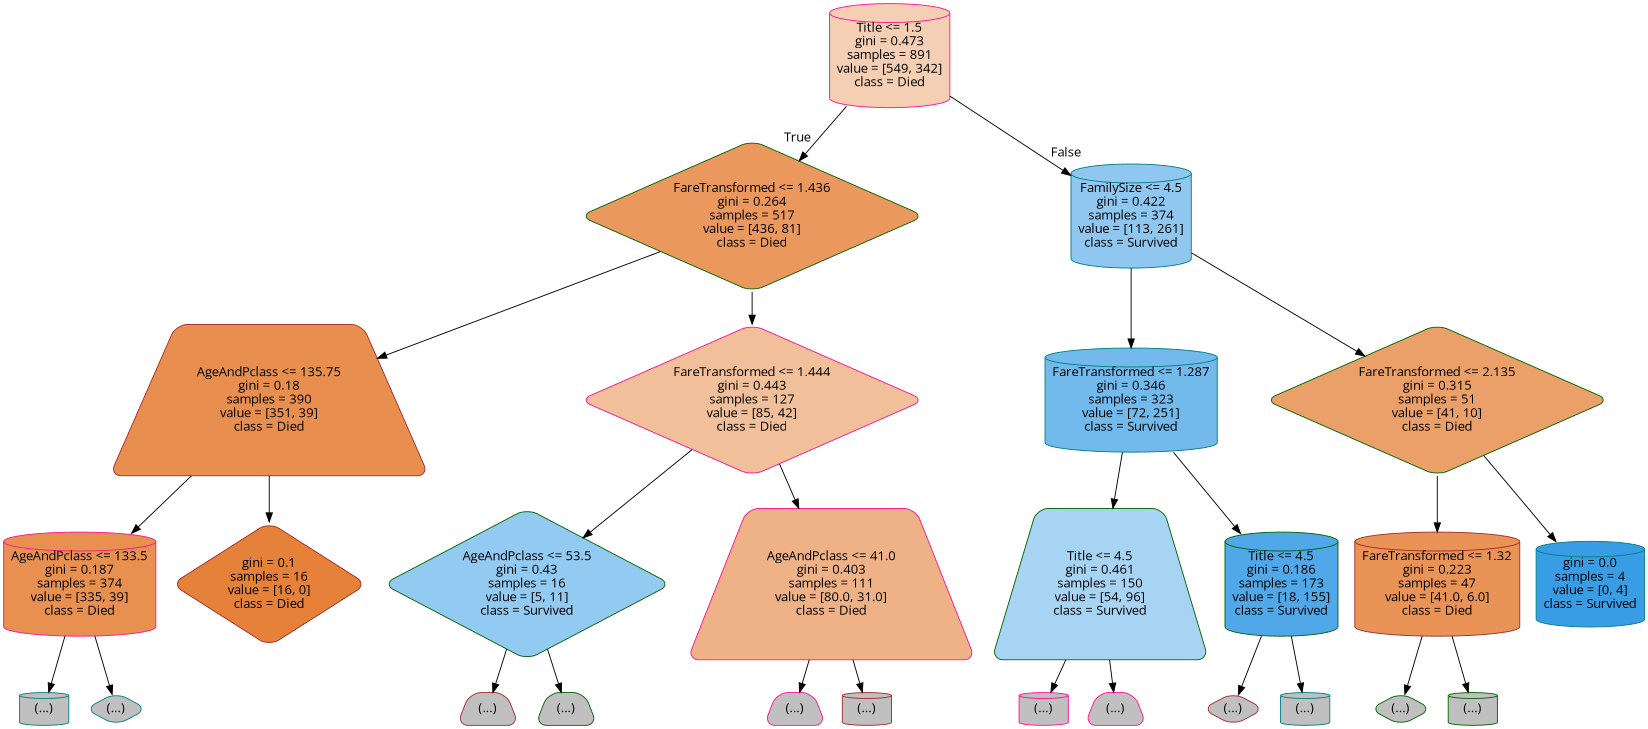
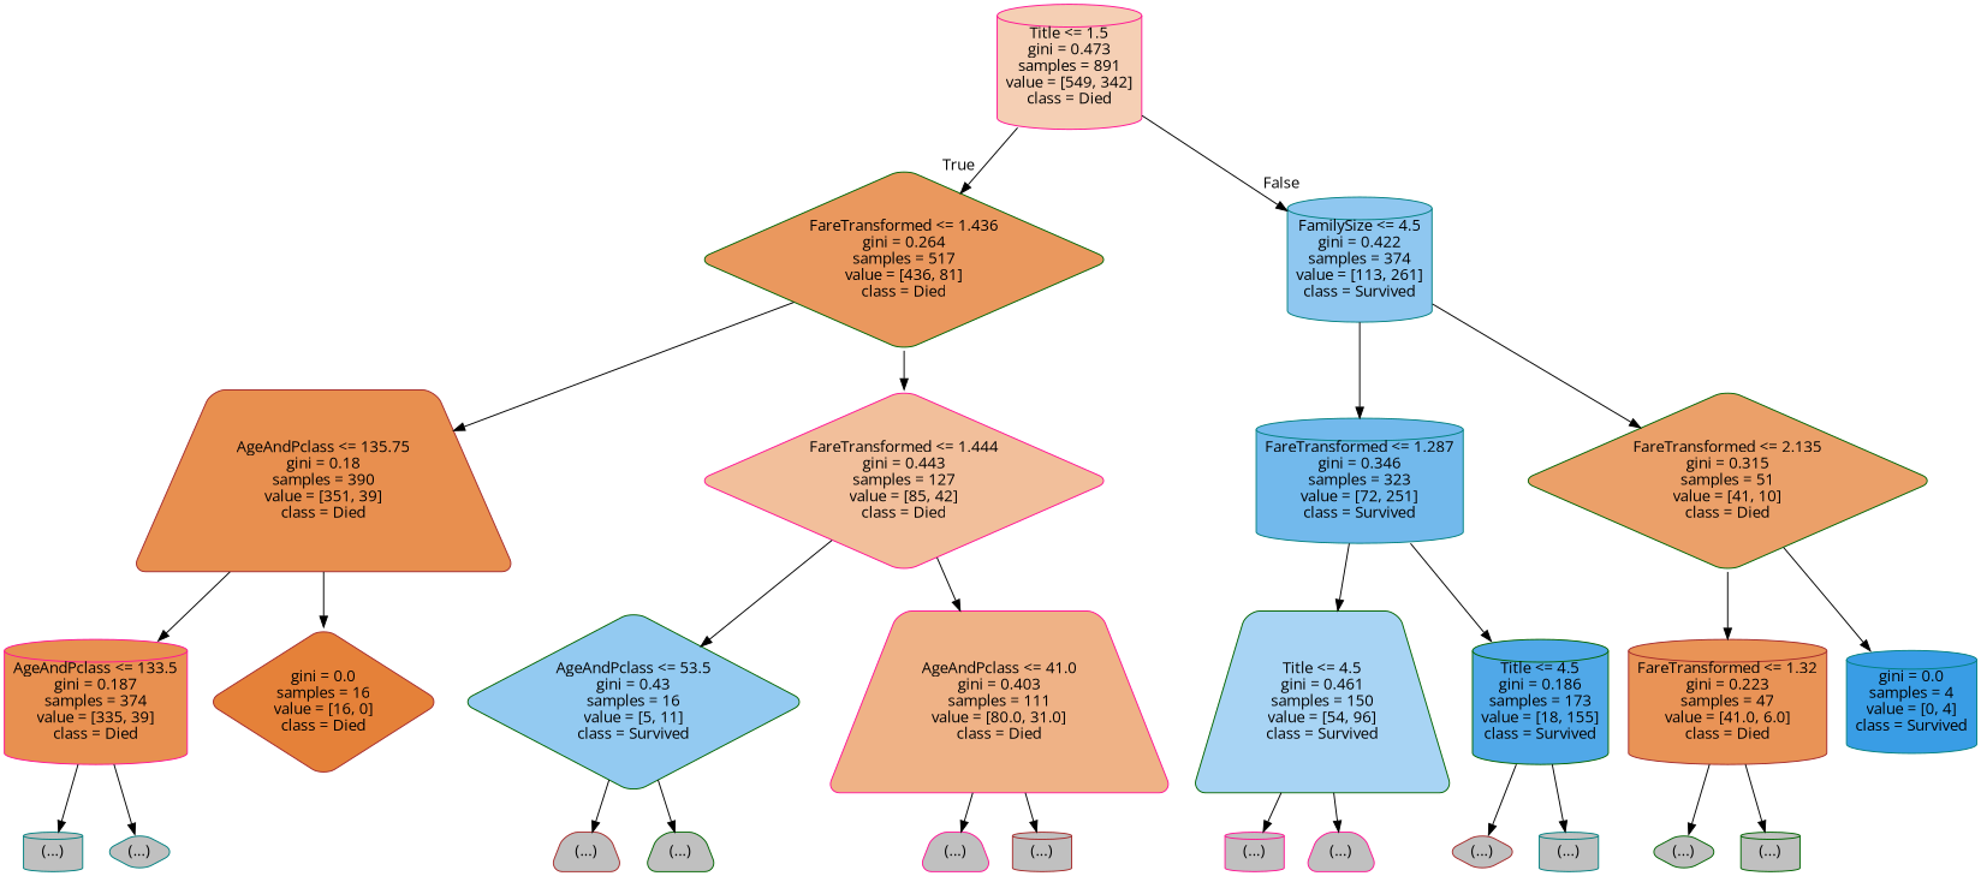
  digraph {
    fontname="Open Sans"
    node [color=darkgreen fillcolor="#C0C0C0" fontname="Open Sans" shape=cylinder style="filled, rounded"]
    edge [fontname="Open Sans"]
    n1 [color=deeppink fillcolor="#f5cfb4" label="Title <= 1.5\ngini = 0.473\nsamples = 891\nvalue = [549, 342]\nclass = Died"]
    n2 [fillcolor="#ea985e" label="FareTransformed <= 1.436\ngini = 0.264\nsamples = 517\nvalue = [436, 81]\nclass = Died" shape=diamond]
    n3 [color=teal fillcolor="#8fc7f0" label="FamilySize <= 4.5\ngini = 0.422\nsamples = 374\nvalue = [113, 261]\nclass = Survived"]
    n4 [color=brown fillcolor="#e88f4f" label="AgeAndPclass <= 135.75\ngini = 0.18\nsamples = 390\nvalue = [351, 39]\nclass = Died" shape=trapezium]
    n5 [color=deeppink fillcolor="#f2bf9b" label="FareTransformed <= 1.444\ngini = 0.443\nsamples = 127\nvalue = [85, 42]\nclass = Died" shape=diamond]
    n6 [color=deeppink fillcolor="#e89050" label="AgeAndPclass <= 133.5\ngini = 0.187\nsamples = 374\nvalue = [335, 39]\nclass = Died"]
-   n7 [color=brown fillcolor="#e58139" label="gini = 0.1\nsamples = 16\nvalue = [16, 0]\nclass = Died" shape=diamond]
+   n7 [color=brown fillcolor="#e58139" label="gini = 0.0\nsamples = 16\nvalue = [16, 0]\nclass = Died" shape=diamond]
    n8 [color=teal label="(...)"]
    n9 [color=teal label="(...)" shape=diamond]
    n10 [fillcolor="#93caf1" label="AgeAndPclass <= 53.5\ngini = 0.43\nsamples = 16\nvalue = [5, 11]\nclass = Survived" shape=diamond]
    n11 [color=deeppink fillcolor="#efb286" label="AgeAndPclass <= 41.0\ngini = 0.403\nsamples = 111\nvalue = [80.0, 31.0]\nclass = Died" shape=trapezium]
    n12 [color=brown label="(...)" shape=trapezium]
    n13 [label="(...)" shape=trapezium]
    n14 [color=deeppink label="(...)" shape=trapezium]
    n15 [color=brown label="(...)"]
    n16 [color=teal fillcolor="#72b9ec" label="FareTransformed <= 1.287\ngini = 0.346\nsamples = 323\nvalue = [72, 251]\nclass = Survived"]
    n17 [fillcolor="#eba069" label="FareTransformed <= 2.135\ngini = 0.315\nsamples = 51\nvalue = [41, 10]\nclass = Died" shape=diamond]
    n18 [fillcolor="#a8d4f4" label="Title <= 4.5\ngini = 0.461\nsamples = 150\nvalue = [54, 96]\nclass = Survived" shape=trapezium]
    n19 [fillcolor="#50a8e8" label="Title <= 4.5\ngini = 0.186\nsamples = 173\nvalue = [18, 155]\nclass = Survived"]
    n20 [color=deeppink label="(...)"]
    n21 [color=deeppink label="(...)" shape=trapezium]
    n22 [color=brown label="(...)" shape=diamond]
    n23 [color=teal label="(...)"]
    n24 [color=brown fillcolor="#e99356" label="FareTransformed <= 1.32\ngini = 0.223\nsamples = 47\nvalue = [41.0, 6.0]\nclass = Died"]
    n25 [color=teal fillcolor="#399de5" label="gini = 0.0\nsamples = 4\nvalue = [0, 4]\nclass = Survived"]
    n26 [label="(...)" shape=diamond]
    n27 [label="(...)"]
    n1 -> n2 [headlabel=True labelangle=45 labeldistance=2.5]
    n1 -> n3 [headlabel=False labelangle=-45 labeldistance=2.5]
    n2 -> n4
    n2 -> n5
    n3 -> n16
    n3 -> n17
    n4 -> n6
    n4 -> n7
    n5 -> n10
    n5 -> n11
    n6 -> n8
    n6 -> n9
    n10 -> n12
    n10 -> n13
    n11 -> n14
    n11 -> n15
    n16 -> n18
    n16 -> n19
    n17 -> n24
    n17 -> n25
    n18 -> n20
    n18 -> n21
    n19 -> n22
    n19 -> n23
    n24 -> n26
    n24 -> n27
  }
